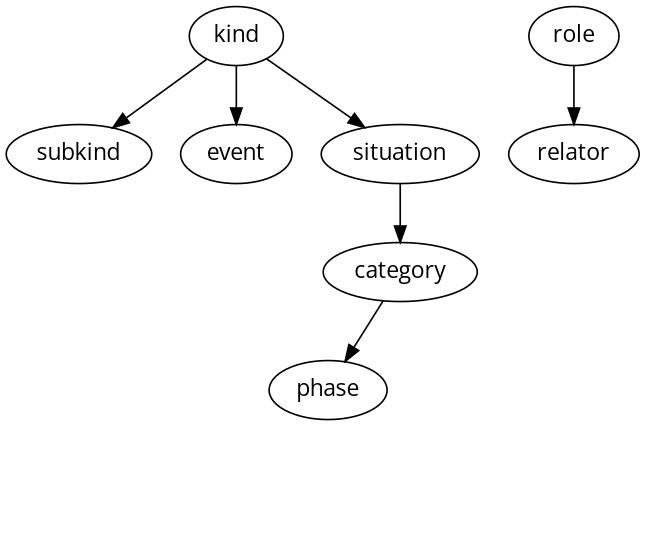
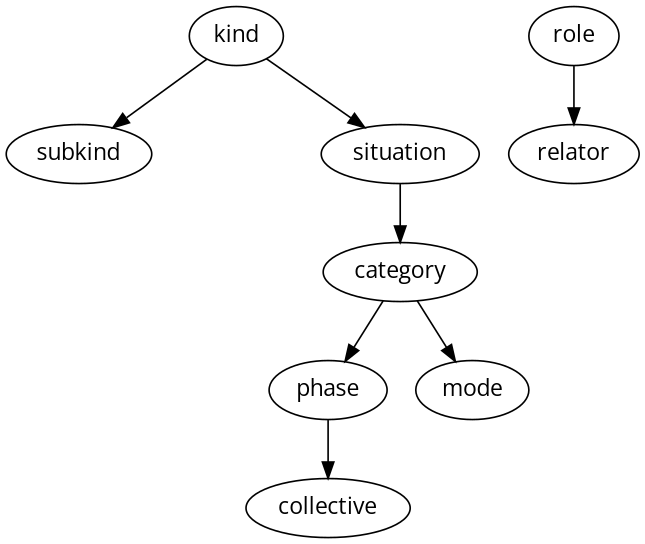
  strict digraph {
    fontname="Open Sans"
    node [fontname="Open Sans"]
    edge [fontname="Open Sans"]
    kind
    subkind
-   event
    situation
    role
    relator
    category
    phase
+   mode
+   collective
    kind -> subkind
-   kind -> event
    kind -> situation
    situation -> category
    role -> relator
    category -> phase
+   category -> mode
+   phase -> collective
  }
